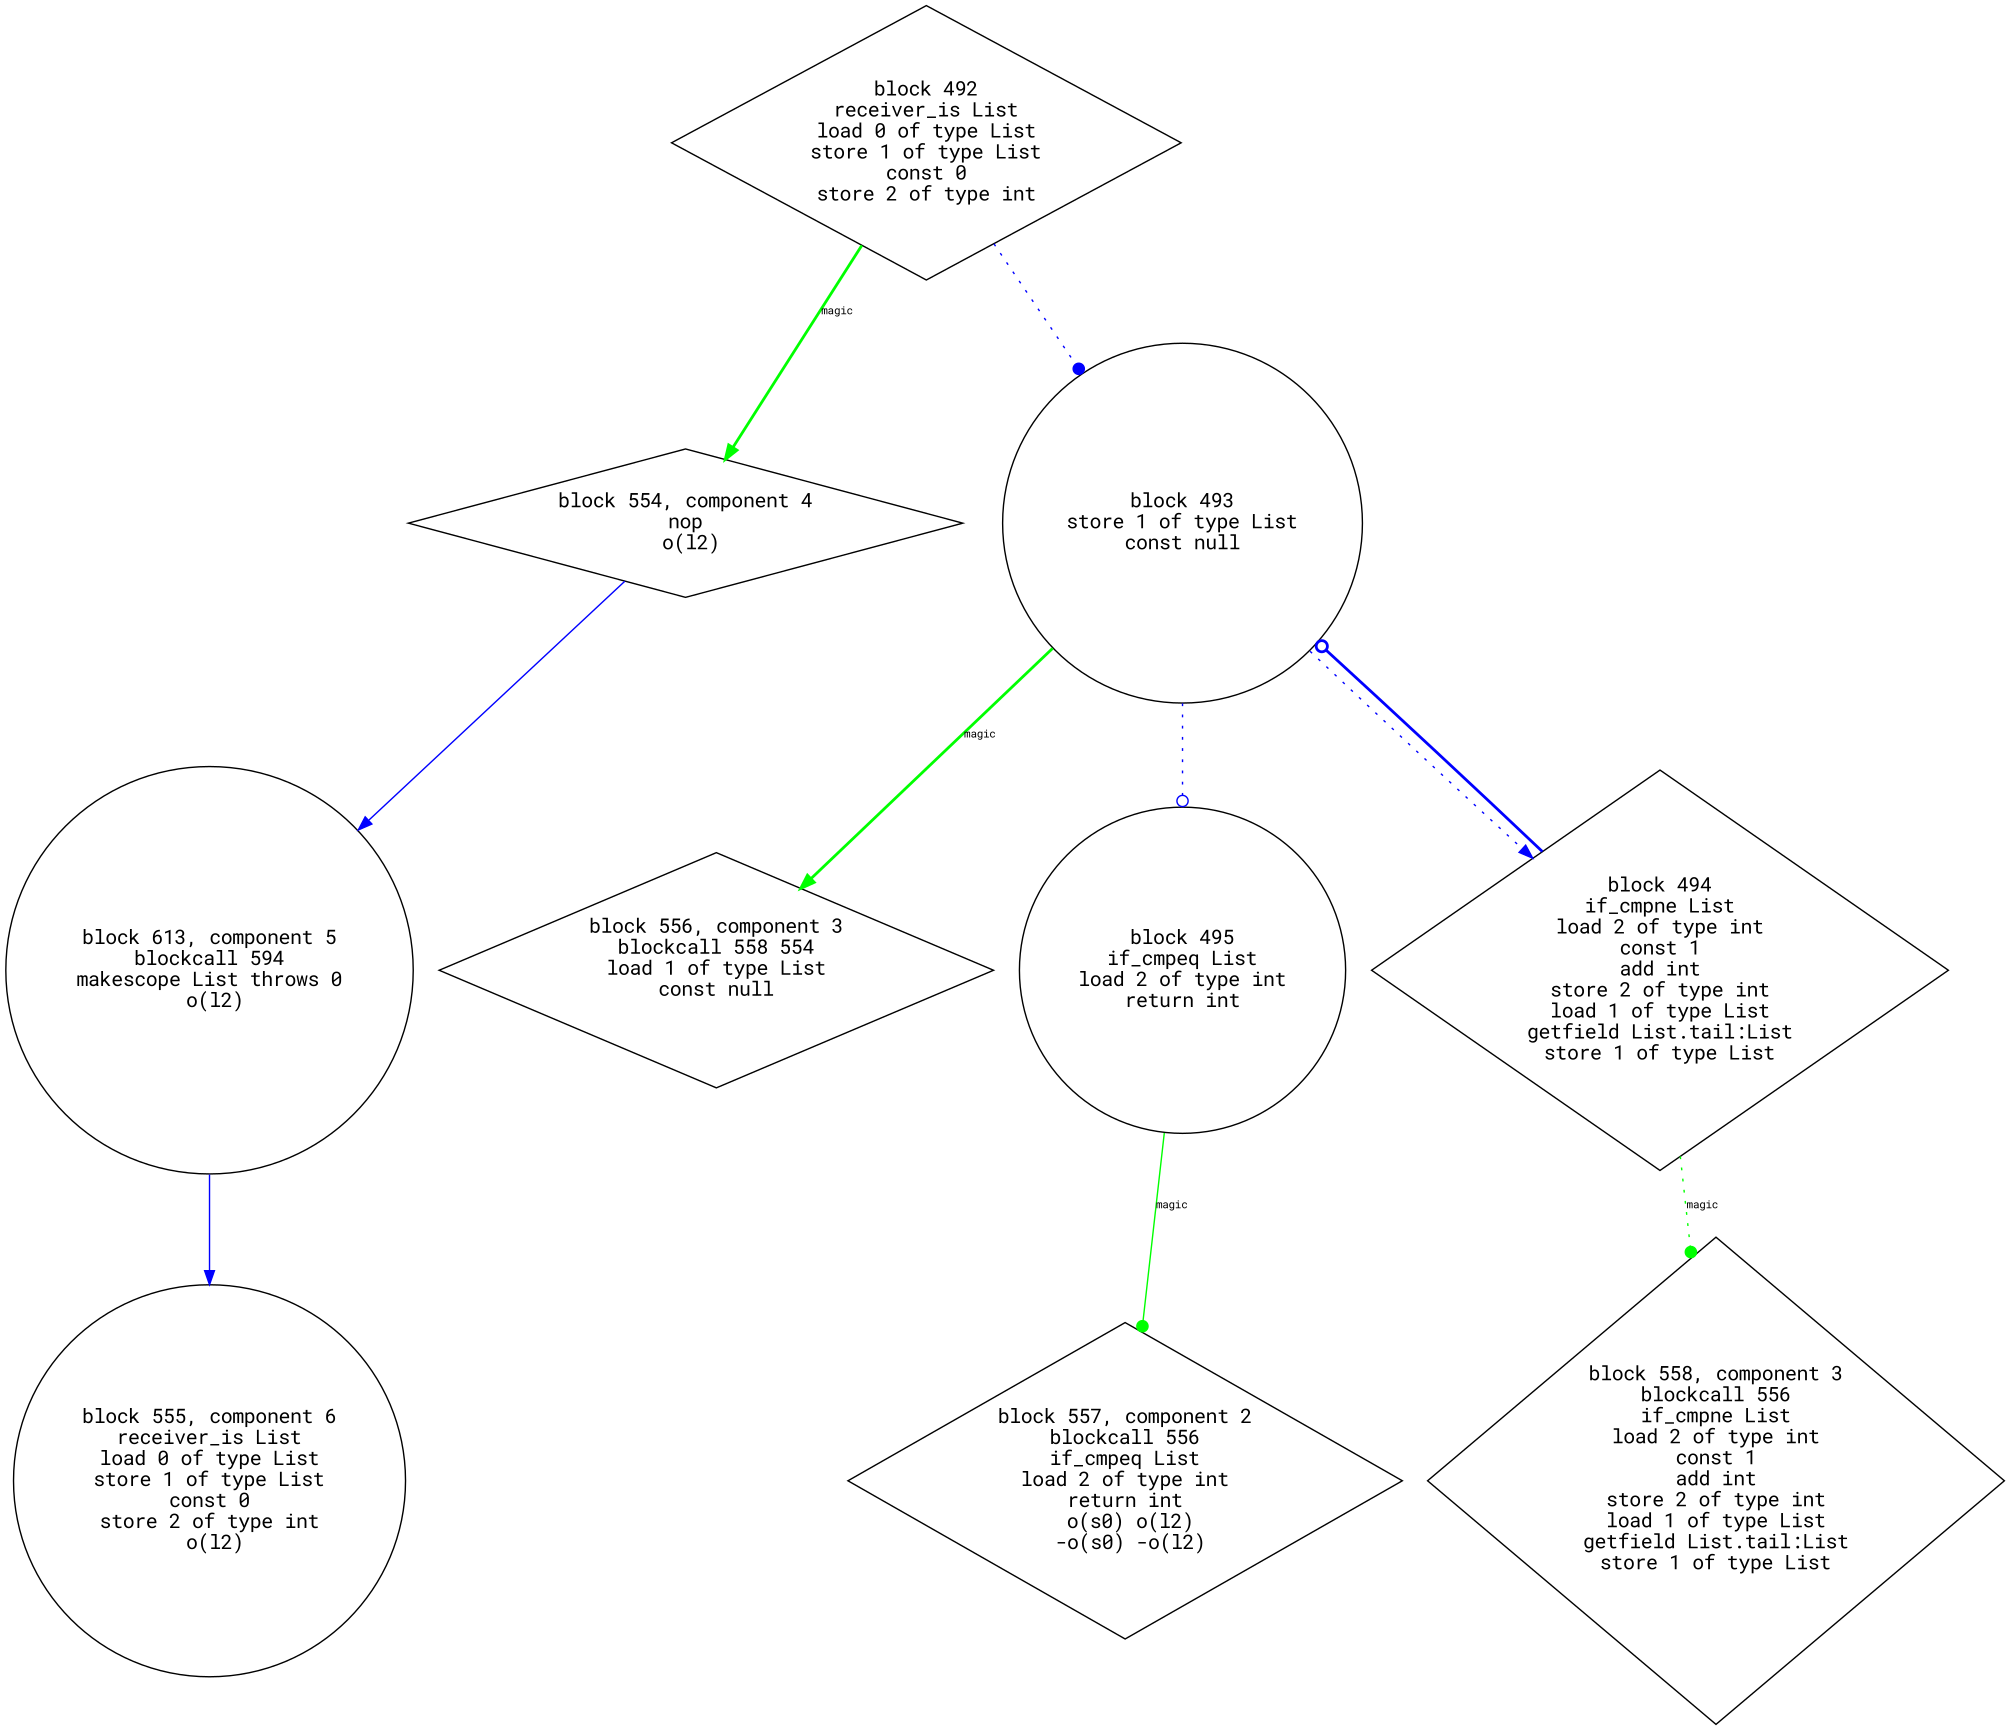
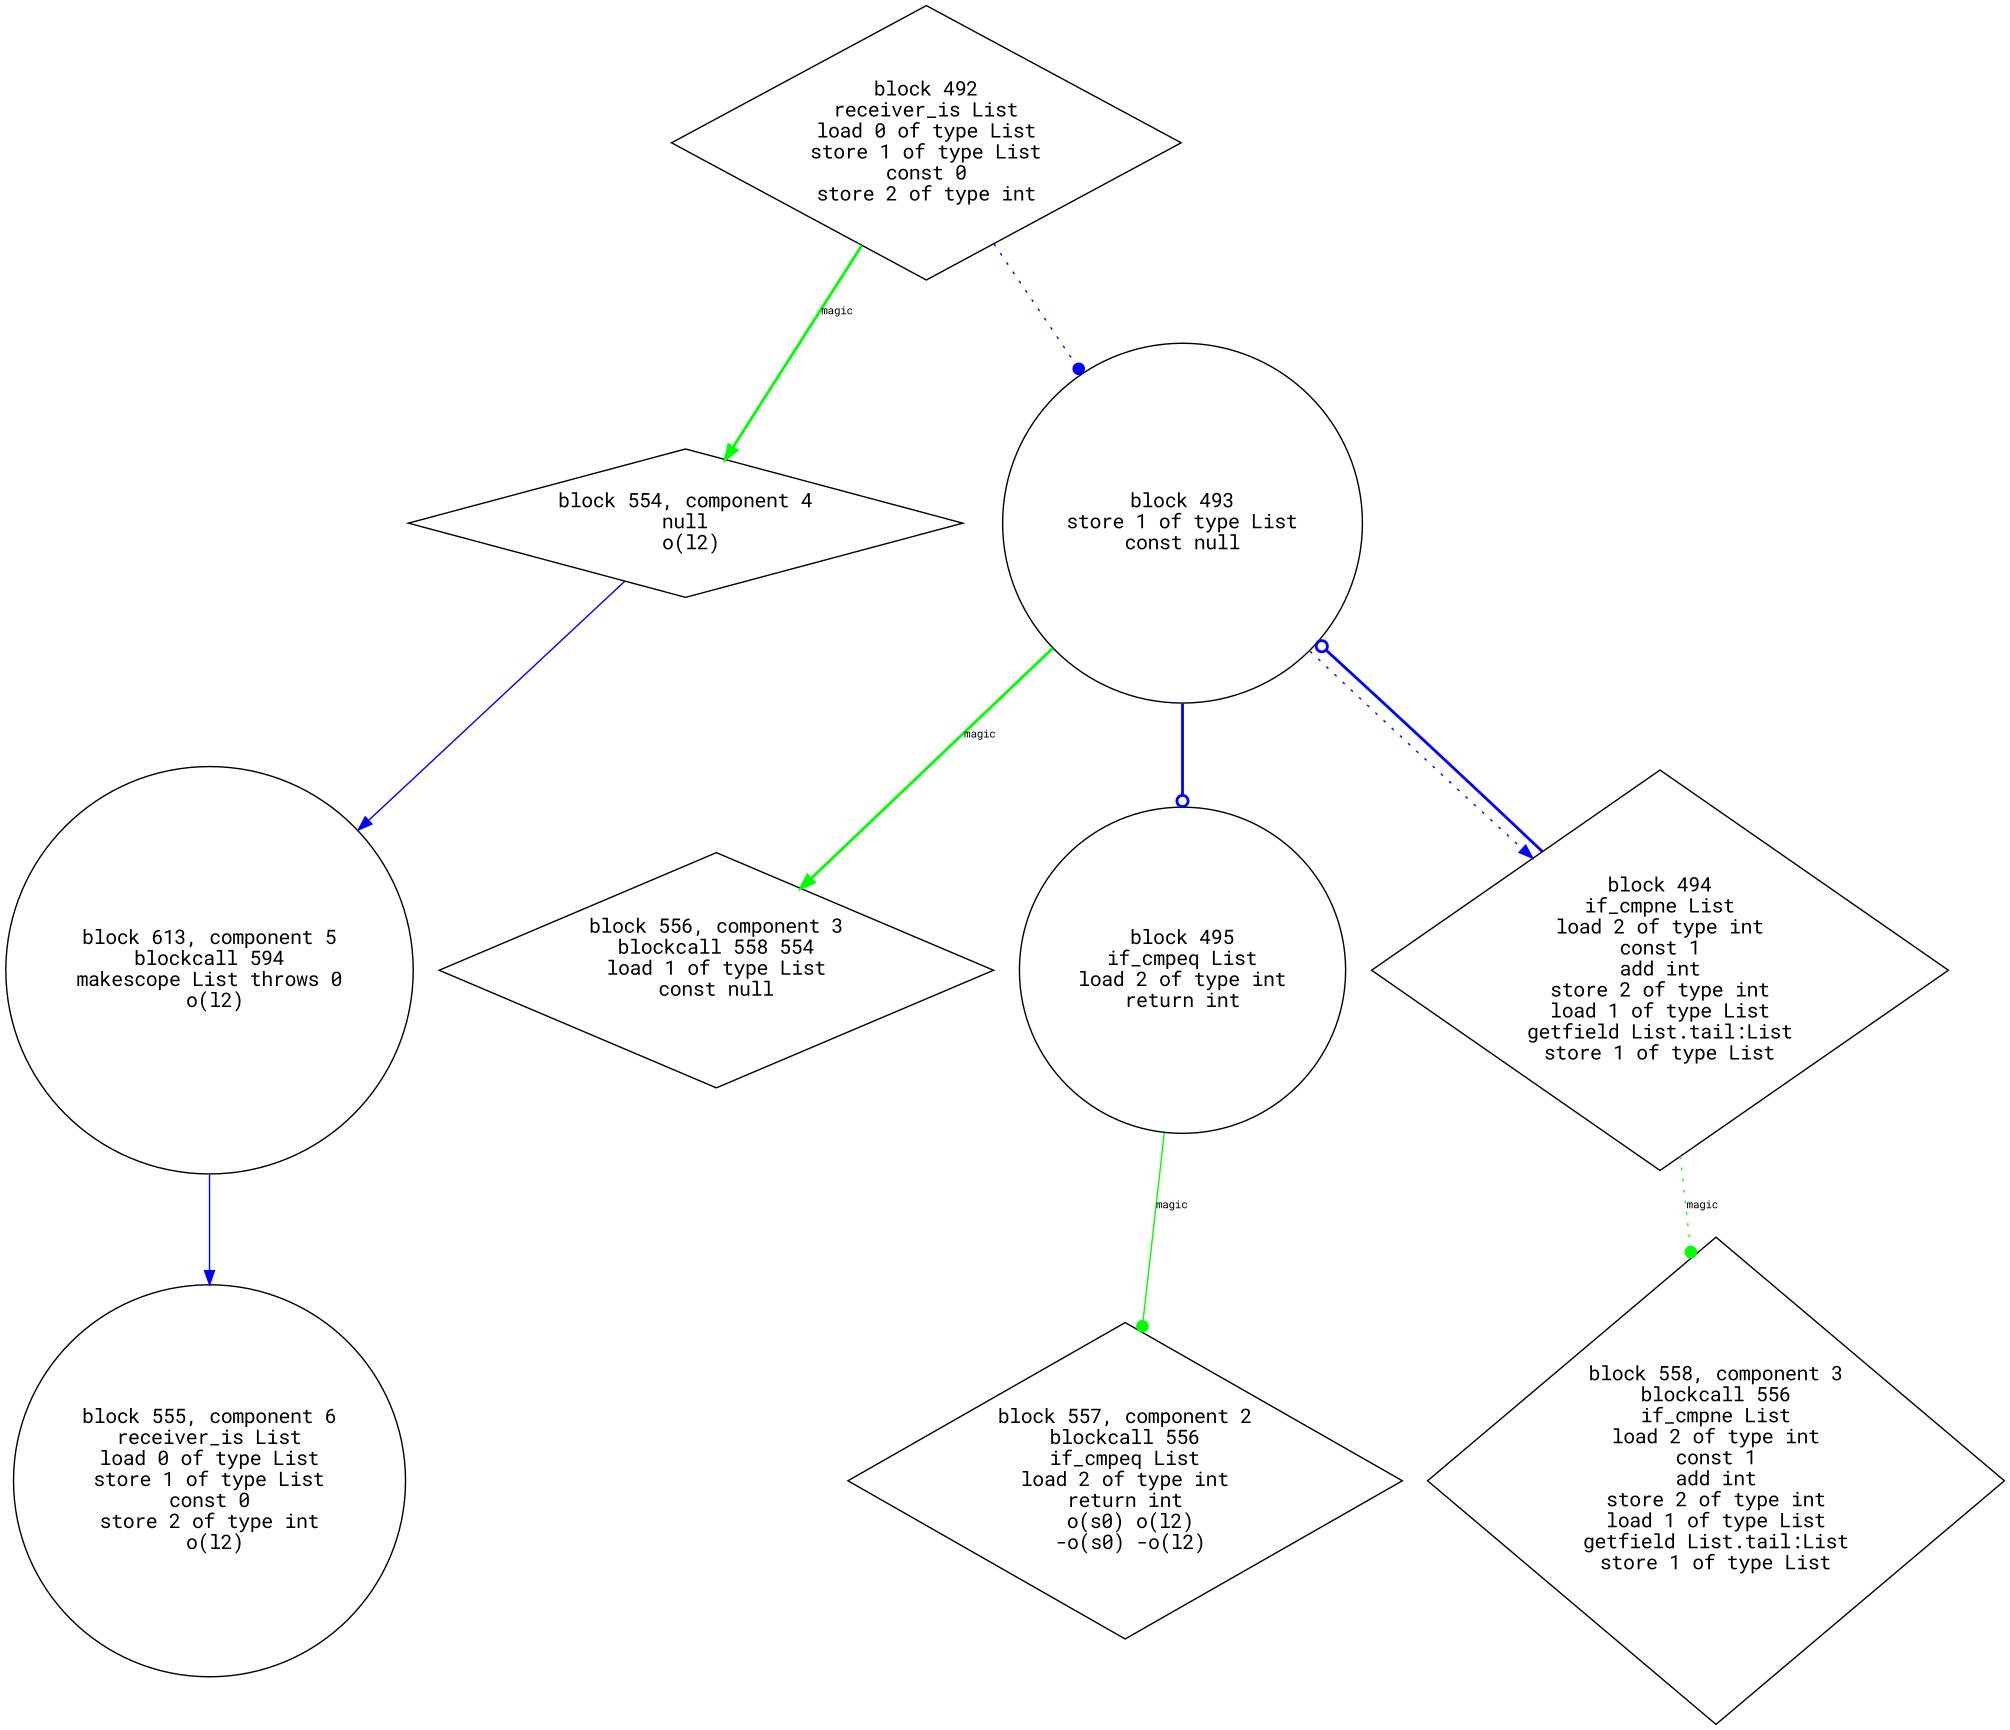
  digraph {
    fontname="Roboto Mono"
    node [fontname="Roboto Mono" shape=diamond]
    edge [arrowhead=normal color=blue fontname="Roboto Mono" fontsize=8 style=bold]
    n1 [label="block 492\nreceiver_is List\nload 0 of type List\nstore 1 of type List\nconst 0\nstore 2 of type int"]
-   n2 [label="block 554, component 4\nnop\n o(l2)\n"]
+   n2 [label="block 554, component 4\nnull\n o(l2)\n"]
    n3 [label="block 493\nstore 1 of type List\nconst null" shape=circle]
    n4 [label="block 613, component 5\nblockcall 594\nmakescope List throws 0\n o(l2)\n" shape=circle]
    n5 [label="block 556, component 3\nblockcall 558 554\nload 1 of type List\nconst null\n\n"]
    n6 [label="block 495\nif_cmpeq List\nload 2 of type int\nreturn int" shape=circle]
    n7 [label="block 494\nif_cmpne List\nload 2 of type int\nconst 1\nadd int\nstore 2 of type int\nload 1 of type List\ngetfield List.tail:List\nstore 1 of type List"]
    n8 [label="block 555, component 6\nreceiver_is List\nload 0 of type List\nstore 1 of type List\nconst 0\nstore 2 of type int\n o(l2)\n" shape=circle]
    n9 [label="block 557, component 2\nblockcall 556\nif_cmpeq List\nload 2 of type int\nreturn int\n o(s0) o(l2)\n -o(s0) -o(l2)\n"]
    n10 [label="block 558, component 3\nblockcall 556\nif_cmpne List\nload 2 of type int\nconst 1\nadd int\nstore 2 of type int\nload 1 of type List\ngetfield List.tail:List\nstore 1 of type List\n\n"]
    n1 -> n2 [color=green label=magic]
    n1 -> n3 [arrowhead=dot style=dotted]
    n2 -> n4 [style=solid]
    n3 -> n5 [color=green label=magic]
-   n3 -> n6 [arrowhead=odot style=dotted]
+   n3 -> n6 [arrowhead=odot]
    n3 -> n7 [style=dotted]
    n4 -> n8 [style=solid]
    n6 -> n9 [arrowhead=dot color=green label=magic style=solid]
    n7 -> n3 [arrowhead=odot]
    n7 -> n10 [arrowhead=dot color=green label=magic style=dotted]
  }
